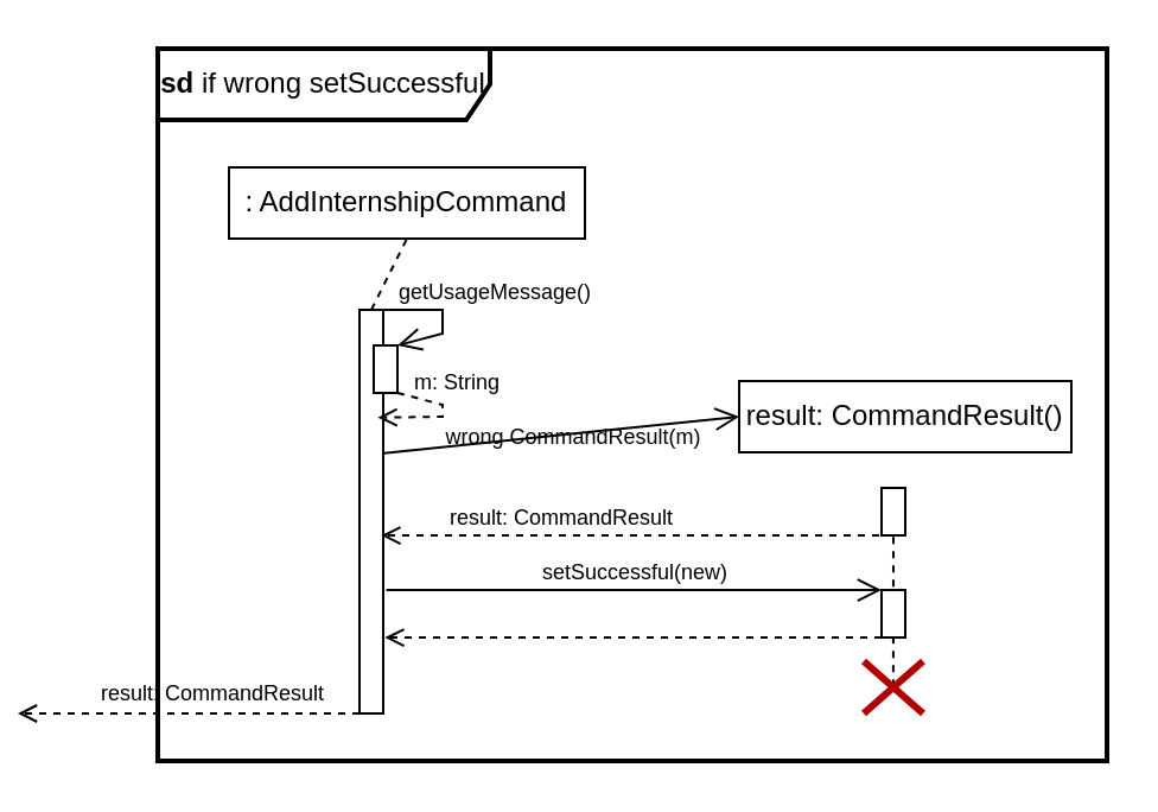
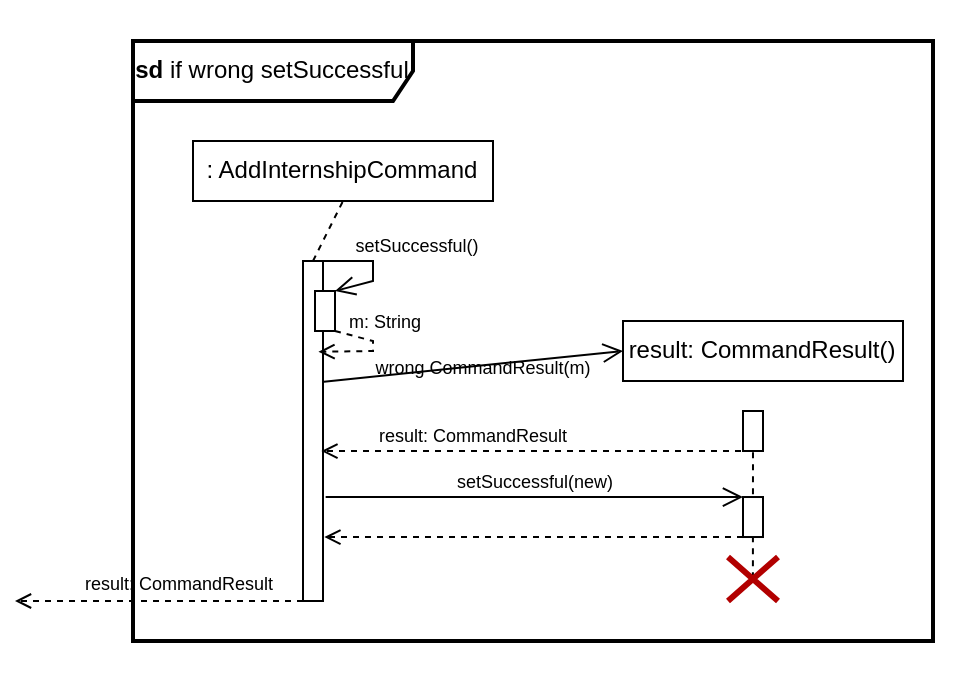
  <mxCell id="0" />
  <mxCell id="1" parent="0" />
  <mxCell id="2" value="&lt;b&gt;sd &lt;/b&gt;if wrong setSuccessful" style="shape=umlFrame;whiteSpace=wrap;html=1;pointerEvents=0;recursiveResize=0;container=1;collapsible=0;width=140;height=30;strokeWidth=2;" vertex="1" parent="1"><mxGeometry x="57" y="20" width="400" height="300" as="geometry" /></mxCell>
  <mxCell id="3" value=": AddInternshipCommand" style="rounded=0;dashed=0;whiteSpace=wrap;html=1;" vertex="1" parent="2"><mxGeometry x="30" y="50" width="150" height="30" as="geometry" /></mxCell>
  <mxCell id="4" value="" style="html=1;verticalAlign=bottom;startArrow=none;endArrow=none;dashed=1;rounded=0;entryX=0.5;entryY=1;entryDx=0;entryDy=0;exitX=0.5;exitY=0;exitDx=0;exitDy=0;" edge="1" parent="2" source="5" target="3"><mxGeometry relative="1" as="geometry"><mxPoint x="90" y="150" as="sourcePoint" /><mxPoint x="440" y="-150" as="targetPoint" /></mxGeometry></mxCell>
  <mxCell id="5" value="" style="whiteSpace=wrap;html=1;" vertex="1" parent="2"><mxGeometry x="85" y="110" width="10" height="170" as="geometry" /></mxCell>
  <mxCell id="6" value="" style="endArrow=open;startArrow=none;endFill=0;startFill=0;endSize=8;html=1;verticalAlign=bottom;labelBackgroundColor=none;strokeWidth=1;rounded=0;entryX=1;entryY=0;entryDx=0;entryDy=0;exitX=1;exitY=0;exitDx=0;exitDy=0;" edge="1" parent="2" source="5" target="10"><mxGeometry width="160" relative="1" as="geometry"><mxPoint x="105" y="122" as="sourcePoint" /><mxPoint x="110" y="142" as="targetPoint" /><Array as="points"><mxPoint x="120" y="110" /><mxPoint x="120" y="120" /></Array></mxGeometry></mxCell>
- <mxCell id="7" value="&lt;font style=&quot;font-size: 9px;&quot;&gt;getUsageMessage()&lt;/font&gt;" style="text;html=1;align=center;verticalAlign=middle;resizable=0;points=[];autosize=1;strokeColor=none;fillColor=none;" vertex="1" parent="2"><mxGeometry x="92" y="87" width="100" height="30" as="geometry" /></mxCell>
+ <mxCell id="7" value="&lt;font style=&quot;font-size: 9px;&quot;&gt;setSuccessful()&lt;/font&gt;" style="text;html=1;align=center;verticalAlign=middle;resizable=0;points=[];autosize=1;strokeColor=none;fillColor=none;" vertex="1" parent="2"><mxGeometry x="92" y="87" width="100" height="30" as="geometry" /></mxCell>
  <mxCell id="8" value="" style="html=1;verticalAlign=bottom;labelBackgroundColor=none;endArrow=open;endFill=0;dashed=1;rounded=0;exitX=1;exitY=1;exitDx=0;exitDy=0;entryX=0.773;entryY=0.267;entryDx=0;entryDy=0;entryPerimeter=0;" edge="1" parent="2" source="10" target="5"><mxGeometry width="160" relative="1" as="geometry"><mxPoint x="110" y="162" as="sourcePoint" /><mxPoint x="105" y="180" as="targetPoint" /><Array as="points"><mxPoint x="120" y="150" /><mxPoint x="120" y="155" /></Array></mxGeometry></mxCell>
  <mxCell id="9" value="&lt;font style=&quot;font-size: 9px;&quot;&gt;m: String&lt;/font&gt;" style="text;html=1;align=center;verticalAlign=middle;resizable=0;points=[];autosize=1;strokeColor=none;fillColor=none;" vertex="1" parent="2"><mxGeometry x="96" y="125" width="60" height="30" as="geometry" /></mxCell>
  <mxCell id="10" value="" style="whiteSpace=wrap;html=1;" vertex="1" parent="2"><mxGeometry x="91" y="125" width="10" height="20" as="geometry" /></mxCell>
  <mxCell id="11" value="" style="endArrow=open;startArrow=none;endFill=0;startFill=0;endSize=8;html=1;verticalAlign=bottom;labelBackgroundColor=none;strokeWidth=1;rounded=0;exitX=1.045;exitY=0.355;exitDx=0;exitDy=0;entryX=0;entryY=0.5;entryDx=0;entryDy=0;exitPerimeter=0;" edge="1" parent="2" source="5" target="12"><mxGeometry width="160" relative="1" as="geometry"><mxPoint x="95" y="164.93" as="sourcePoint" /><mxPoint x="270" y="164.93" as="targetPoint" /></mxGeometry></mxCell>
  <mxCell id="12" value="result: CommandResult()" style="rounded=0;dashed=0;whiteSpace=wrap;html=1;" vertex="1" parent="2"><mxGeometry x="245" y="140" width="140" height="30" as="geometry" /></mxCell>
  <mxCell id="13" value="&lt;font style=&quot;font-size: 9px;&quot;&gt;wrong CommandResult(m)&lt;/font&gt;" style="text;html=1;align=center;verticalAlign=middle;resizable=0;points=[];autosize=1;strokeColor=none;fillColor=none;" vertex="1" parent="2"><mxGeometry x="115" y="148" width="120" height="30" as="geometry" /></mxCell>
  <mxCell id="14" value="" style="whiteSpace=wrap;html=1;" vertex="1" parent="2"><mxGeometry x="305" y="185" width="10" height="20" as="geometry" /></mxCell>
  <mxCell id="15" value="" style="html=1;verticalAlign=bottom;labelBackgroundColor=none;endArrow=open;endFill=0;dashed=1;rounded=0;exitX=0.5;exitY=1;exitDx=0;exitDy=0;entryX=0.918;entryY=0.559;entryDx=0;entryDy=0;entryPerimeter=0;" edge="1" parent="2" source="14" target="5"><mxGeometry width="160" relative="1" as="geometry"><mxPoint x="150" y="230" as="sourcePoint" /><mxPoint x="310" y="230" as="targetPoint" /></mxGeometry></mxCell>
  <mxCell id="16" value="&lt;font style=&quot;font-size: 9px;&quot;&gt;result: CommandResult&lt;/font&gt;" style="text;html=1;align=center;verticalAlign=middle;resizable=0;points=[];autosize=1;strokeColor=none;fillColor=none;" vertex="1" parent="2"><mxGeometry x="110" y="182" width="120" height="30" as="geometry" /></mxCell>
  <mxCell id="17" value="" style="html=1;verticalAlign=bottom;startArrow=none;endArrow=none;dashed=1;rounded=0;entryX=0.5;entryY=1;entryDx=0;entryDy=0;exitX=0.498;exitY=0.483;exitDx=0;exitDy=0;exitPerimeter=0;" edge="1" parent="2" source="23" target="14"><mxGeometry relative="1" as="geometry"><mxPoint x="309.57" y="260" as="sourcePoint" /><mxPoint x="309.57" y="220" as="targetPoint" /></mxGeometry></mxCell>
  <mxCell id="18" value="" style="whiteSpace=wrap;html=1;" vertex="1" parent="2"><mxGeometry x="305" y="228.01" width="10" height="20" as="geometry" /></mxCell>
  <mxCell id="19" value="" style="endArrow=open;startArrow=none;endFill=0;startFill=0;endSize=8;html=1;verticalAlign=bottom;labelBackgroundColor=none;strokeWidth=1;rounded=0;exitX=1.133;exitY=0.647;exitDx=0;exitDy=0;exitPerimeter=0;entryX=0;entryY=0;entryDx=0;entryDy=0;" edge="1" parent="2" target="18"><mxGeometry width="160" relative="1" as="geometry"><mxPoint x="96.33" y="228.0" as="sourcePoint" /><mxPoint x="250" y="228.01" as="targetPoint" /></mxGeometry></mxCell>
  <mxCell id="20" value="&lt;font style=&quot;font-size: 9px;&quot;&gt;setSuccessful(new)&lt;/font&gt;" style="text;html=1;align=center;verticalAlign=middle;resizable=0;points=[];autosize=1;strokeColor=none;fillColor=none;" vertex="1" parent="2"><mxGeometry x="151" y="205" width="100" height="30" as="geometry" /></mxCell>
  <mxCell id="21" value="" style="html=1;verticalAlign=bottom;labelBackgroundColor=none;endArrow=open;endFill=0;dashed=1;rounded=0;exitX=0;exitY=1;exitDx=0;exitDy=0;entryX=1.067;entryY=0.812;entryDx=0;entryDy=0;entryPerimeter=0;" edge="1" parent="2" source="18" target="5"><mxGeometry width="160" relative="1" as="geometry"><mxPoint x="320" y="215" as="sourcePoint" /><mxPoint x="104" y="215" as="targetPoint" /></mxGeometry></mxCell>
  <mxCell id="22" value="" style="html=1;verticalAlign=bottom;labelBackgroundColor=none;endArrow=open;endFill=0;dashed=1;rounded=0;exitX=0;exitY=1;exitDx=0;exitDy=0;" edge="1" parent="2" source="5"><mxGeometry width="160" relative="1" as="geometry"><mxPoint x="80" y="280" as="sourcePoint" /><mxPoint x="-59" y="280" as="targetPoint" /></mxGeometry></mxCell>
  <mxCell id="23" value="" style="shape=umlDestroy;dashed=0;targetShapes=umlLifeline;fillColor=#e51400;fontColor=#ffffff;strokeColor=#B20000;strokeWidth=3;" vertex="1" parent="2"><mxGeometry x="297.5" y="258.01" width="25" height="21.99" as="geometry" /></mxCell>
  <mxCell id="24" value="&lt;font style=&quot;font-size: 9px;&quot;&gt;result: CommandResult&lt;/font&gt;" style="text;html=1;align=center;verticalAlign=middle;resizable=0;points=[];autosize=1;strokeColor=none;fillColor=none;" vertex="1" parent="1"><mxGeometry x="20" y="276.01" width="120" height="30" as="geometry" /></mxCell>
